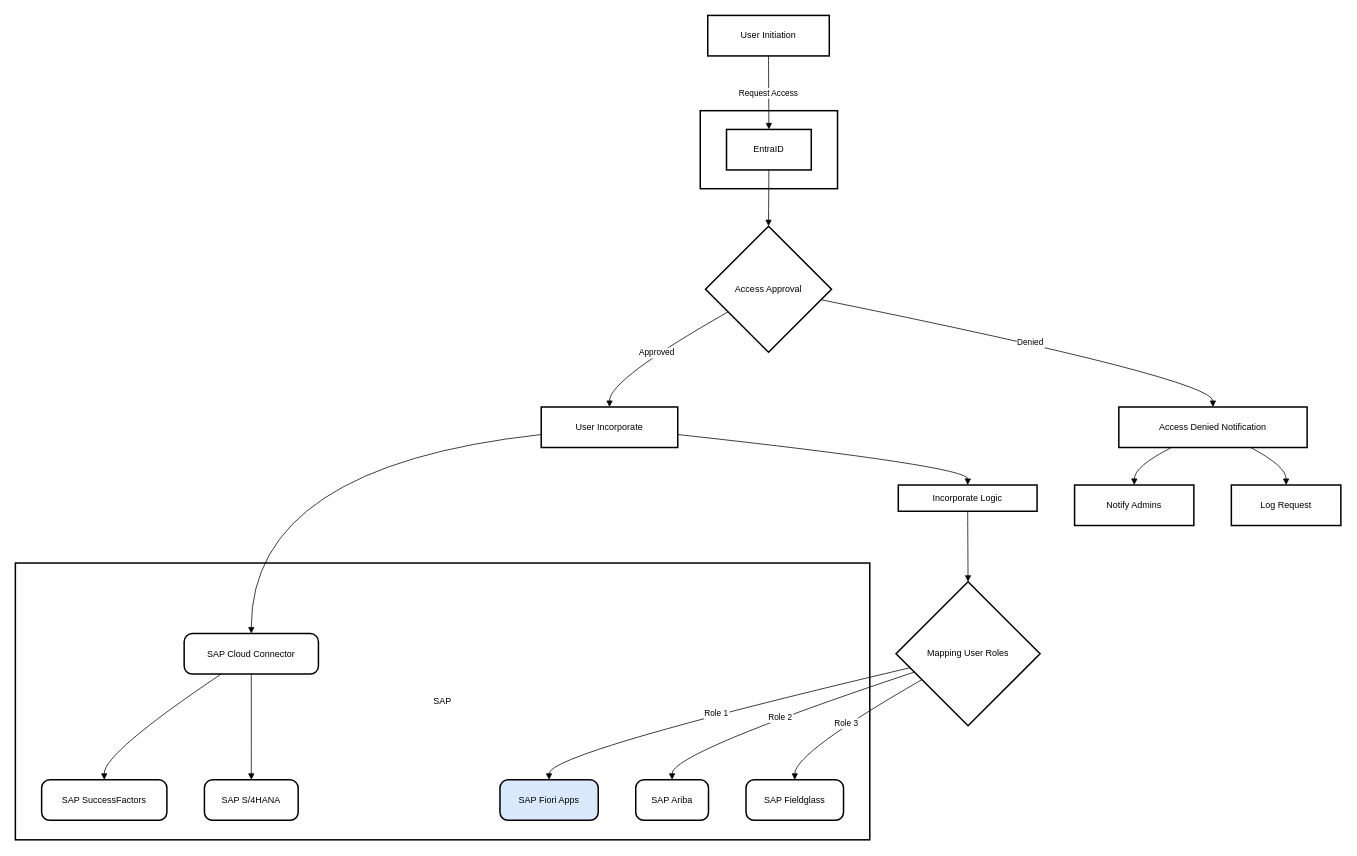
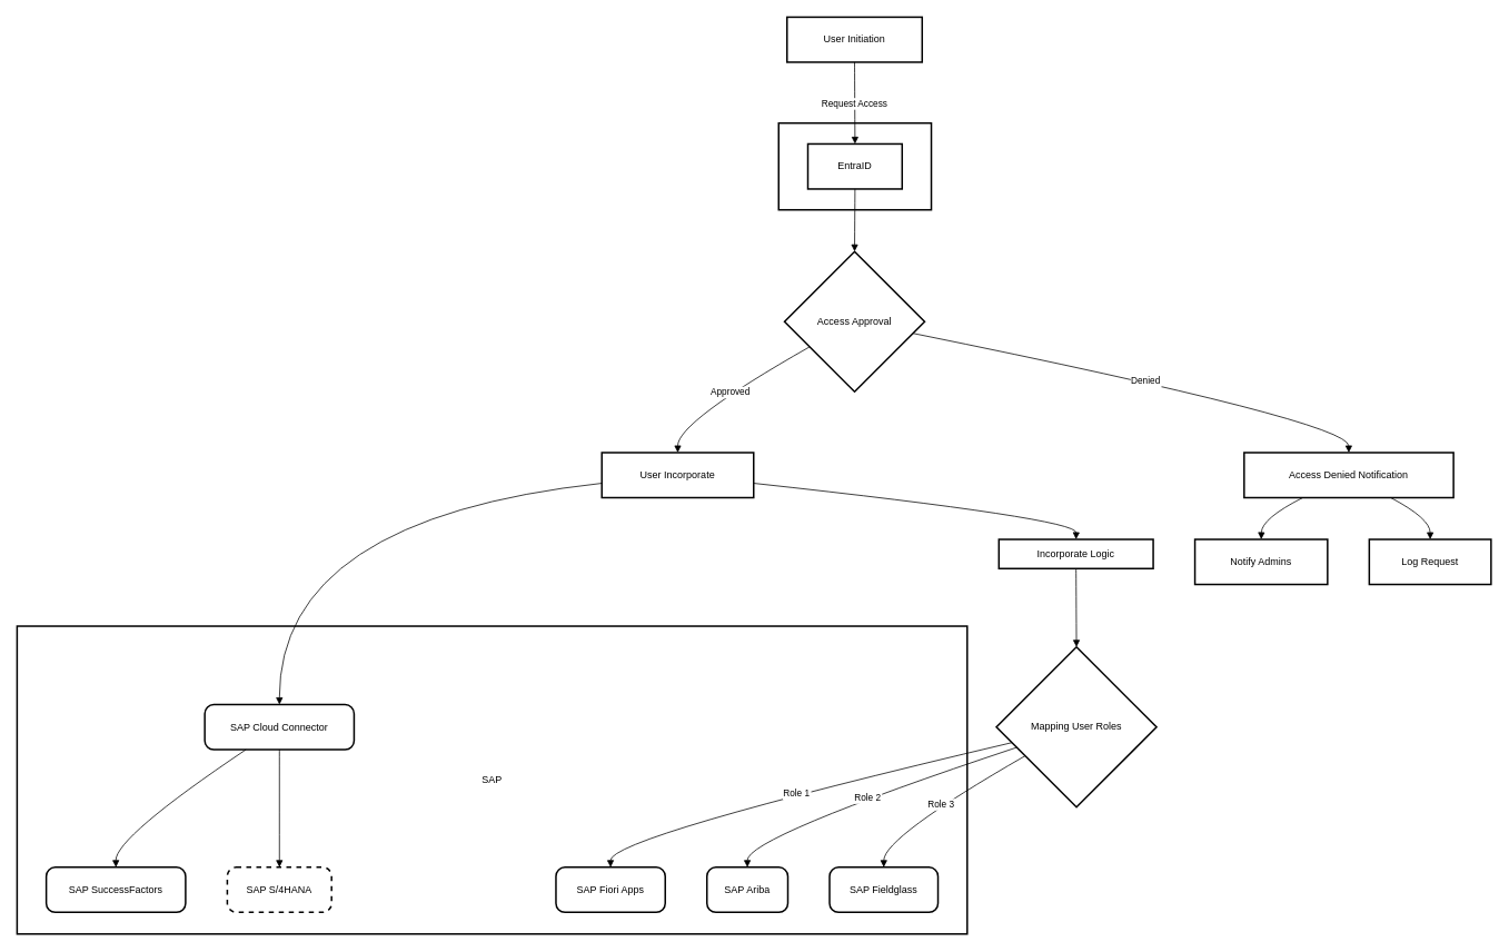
  <mxCell id="0" />
  <mxCell id="1" parent="0" />
  <mxCell id="2" value="SAP" style="whiteSpace=wrap;strokeWidth=2;" vertex="1" parent="1"><mxGeometry x="20" y="750" width="1139" height="369" as="geometry" /></mxCell>
  <mxCell id="3" value="Microsoft" style="whiteSpace=wrap;strokeWidth=2;" vertex="1" parent="1"><mxGeometry x="933" y="147" width="183" height="104" as="geometry" /></mxCell>
  <mxCell id="4" value="User Initiation" style="whiteSpace=wrap;strokeWidth=2;" vertex="1" parent="1"><mxGeometry x="943" y="20" width="162" height="54" as="geometry" /></mxCell>
  <mxCell id="5" value="EntraID" style="whiteSpace=wrap;strokeWidth=2;" vertex="1" parent="1"><mxGeometry x="968" y="172" width="113" height="54" as="geometry" /></mxCell>
  <mxCell id="6" value="Access Approval" style="rhombus;strokeWidth=2;whiteSpace=wrap;" vertex="1" parent="1"><mxGeometry x="940" y="301" width="168" height="168" as="geometry" /></mxCell>
  <mxCell id="7" value="User Incorporate" style="whiteSpace=wrap;strokeWidth=2;" vertex="1" parent="1"><mxGeometry x="721" y="542" width="182" height="54" as="geometry" /></mxCell>
  <mxCell id="8" value="Access Denied Notification" style="whiteSpace=wrap;strokeWidth=2;" vertex="1" parent="1"><mxGeometry x="1491" y="542" width="251" height="54" as="geometry" /></mxCell>
  <mxCell id="9" value="SAP Cloud Connector" style="rounded=1;arcSize=20;strokeWidth=2" vertex="1" parent="1"><mxGeometry x="245" y="844" width="179" height="54" as="geometry" /></mxCell>
  <mxCell id="10" value="SAP SuccessFactors" style="rounded=1;arcSize=20;strokeWidth=2" vertex="1" parent="1"><mxGeometry x="55" y="1039" width="167" height="54" as="geometry" /></mxCell>
- <mxCell id="11" value="SAP S/4HANA" style="rounded=1;arcSize=20;strokeWidth=2" vertex="1" parent="1"><mxGeometry x="272" y="1039" width="125" height="54" as="geometry" /></mxCell>
+ <mxCell id="11" value="SAP S/4HANA" style="rounded=1;arcSize=20;strokeWidth=2;dashed=1;" vertex="1" parent="1"><mxGeometry x="272" y="1039" width="125" height="54" as="geometry" /></mxCell>
  <mxCell id="12" value="Incorporate Logic" style="whiteSpace=wrap;strokeWidth=2;" vertex="1" parent="1"><mxGeometry x="1197" y="646" width="185" height="35" as="geometry" /></mxCell>
  <mxCell id="13" value="Mapping User Roles" style="rhombus;strokeWidth=2;whiteSpace=wrap;" vertex="1" parent="1"><mxGeometry x="1194" y="775" width="192" height="192" as="geometry" /></mxCell>
- <mxCell id="14" value="SAP Fiori Apps" style="rounded=1;arcSize=20;strokeWidth=2;fillColor=#dae8fc;" vertex="1" parent="1"><mxGeometry x="666" y="1039" width="131" height="54" as="geometry" /></mxCell>
+ <mxCell id="14" value="SAP Fiori Apps" style="rounded=1;arcSize=20;strokeWidth=2" vertex="1" parent="1"><mxGeometry x="666" y="1039" width="131" height="54" as="geometry" /></mxCell>
  <mxCell id="15" value="SAP Ariba" style="rounded=1;arcSize=20;strokeWidth=2" vertex="1" parent="1"><mxGeometry x="847" y="1039" width="97" height="54" as="geometry" /></mxCell>
  <mxCell id="16" value="SAP Fieldglass" style="rounded=1;arcSize=20;strokeWidth=2" vertex="1" parent="1"><mxGeometry x="994" y="1039" width="130" height="54" as="geometry" /></mxCell>
  <mxCell id="17" value="Notify Admins" style="whiteSpace=wrap;strokeWidth=2;" vertex="1" parent="1"><mxGeometry x="1432" y="646" width="159" height="54" as="geometry" /></mxCell>
  <mxCell id="18" value="Log Request" style="whiteSpace=wrap;strokeWidth=2;" vertex="1" parent="1"><mxGeometry x="1641" y="646" width="146" height="54" as="geometry" /></mxCell>
  <mxCell id="19" value="Request Access" style="curved=1;startArrow=none;endArrow=block;exitX=0.5;exitY=1;entryX=0.5;entryY=0;" edge="1" parent="1" source="4" target="5"><mxGeometry relative="1" as="geometry"><Array as="points" /></mxGeometry></mxCell>
  <mxCell id="20" value="" style="curved=1;startArrow=none;endArrow=block;exitX=0.5;exitY=1;entryX=0.5;entryY=0;" edge="1" parent="1" source="5" target="6"><mxGeometry relative="1" as="geometry"><Array as="points" /></mxGeometry></mxCell>
  <mxCell id="21" value="Approved" style="curved=1;startArrow=none;endArrow=block;exitX=0;exitY=0.78;entryX=0.5;entryY=0;" edge="1" parent="1" source="6" target="7"><mxGeometry relative="1" as="geometry"><Array as="points"><mxPoint x="812" y="505" /></Array></mxGeometry></mxCell>
  <mxCell id="22" value="Denied" style="curved=1;startArrow=none;endArrow=block;exitX=1;exitY=0.6;entryX=0.5;entryY=0;" edge="1" parent="1" source="6" target="8"><mxGeometry relative="1" as="geometry"><Array as="points"><mxPoint x="1616" y="505" /></Array></mxGeometry></mxCell>
  <mxCell id="23" value="" style="curved=1;startArrow=none;endArrow=block;exitX=0;exitY=0.68;entryX=0.5;entryY=-0.01;" edge="1" parent="1" source="7" target="9"><mxGeometry relative="1" as="geometry"><Array as="points"><mxPoint x="334" y="621" /></Array></mxGeometry></mxCell>
  <mxCell id="24" value="" style="curved=1;startArrow=none;endArrow=block;exitX=0.28;exitY=0.99;entryX=0.5;entryY=0.01;" edge="1" parent="1" source="9" target="10"><mxGeometry relative="1" as="geometry"><Array as="points"><mxPoint x="138" y="1003" /></Array></mxGeometry></mxCell>
  <mxCell id="25" value="" style="curved=1;startArrow=none;endArrow=block;exitX=0.5;exitY=0.99;entryX=0.5;entryY=0.01;" edge="1" parent="1" source="9" target="11"><mxGeometry relative="1" as="geometry"><Array as="points" /></mxGeometry></mxCell>
  <mxCell id="26" value="" style="curved=1;startArrow=none;endArrow=block;exitX=1;exitY=0.68;entryX=0.5;entryY=0;" edge="1" parent="1" source="7" target="12"><mxGeometry relative="1" as="geometry"><Array as="points"><mxPoint x="1290" y="621" /></Array></mxGeometry></mxCell>
  <mxCell id="27" value="" style="curved=1;startArrow=none;endArrow=block;exitX=0.5;exitY=1;entryX=0.5;entryY=0;" edge="1" parent="1" source="12" target="13"><mxGeometry relative="1" as="geometry"><Array as="points" /></mxGeometry></mxCell>
  <mxCell id="28" value="Role 1" style="curved=1;startArrow=none;endArrow=block;exitX=0;exitY=0.62;entryX=0.5;entryY=0.01;" edge="1" parent="1" source="13" target="14"><mxGeometry relative="1" as="geometry"><Array as="points"><mxPoint x="731" y="1003" /></Array></mxGeometry></mxCell>
  <mxCell id="29" value="Role 2" style="curved=1;startArrow=none;endArrow=block;exitX=0;exitY=0.67;entryX=0.5;entryY=0.01;" edge="1" parent="1" source="13" target="15"><mxGeometry relative="1" as="geometry"><Array as="points"><mxPoint x="895" y="1003" /></Array></mxGeometry></mxCell>
  <mxCell id="30" value="Role 3" style="curved=1;startArrow=none;endArrow=block;exitX=0;exitY=0.78;entryX=0.5;entryY=0.01;" edge="1" parent="1" source="13" target="16"><mxGeometry relative="1" as="geometry"><Array as="points"><mxPoint x="1059" y="1003" /></Array></mxGeometry></mxCell>
  <mxCell id="31" value="" style="curved=1;startArrow=none;endArrow=block;exitX=0.28;exitY=1;entryX=0.5;entryY=0;" edge="1" parent="1" source="8" target="17"><mxGeometry relative="1" as="geometry"><Array as="points"><mxPoint x="1512" y="621" /></Array></mxGeometry></mxCell>
  <mxCell id="32" value="" style="curved=1;startArrow=none;endArrow=block;exitX=0.7;exitY=1;entryX=0.5;entryY=0;" edge="1" parent="1" source="8" target="18"><mxGeometry relative="1" as="geometry"><Array as="points"><mxPoint x="1714" y="621" /></Array></mxGeometry></mxCell>
